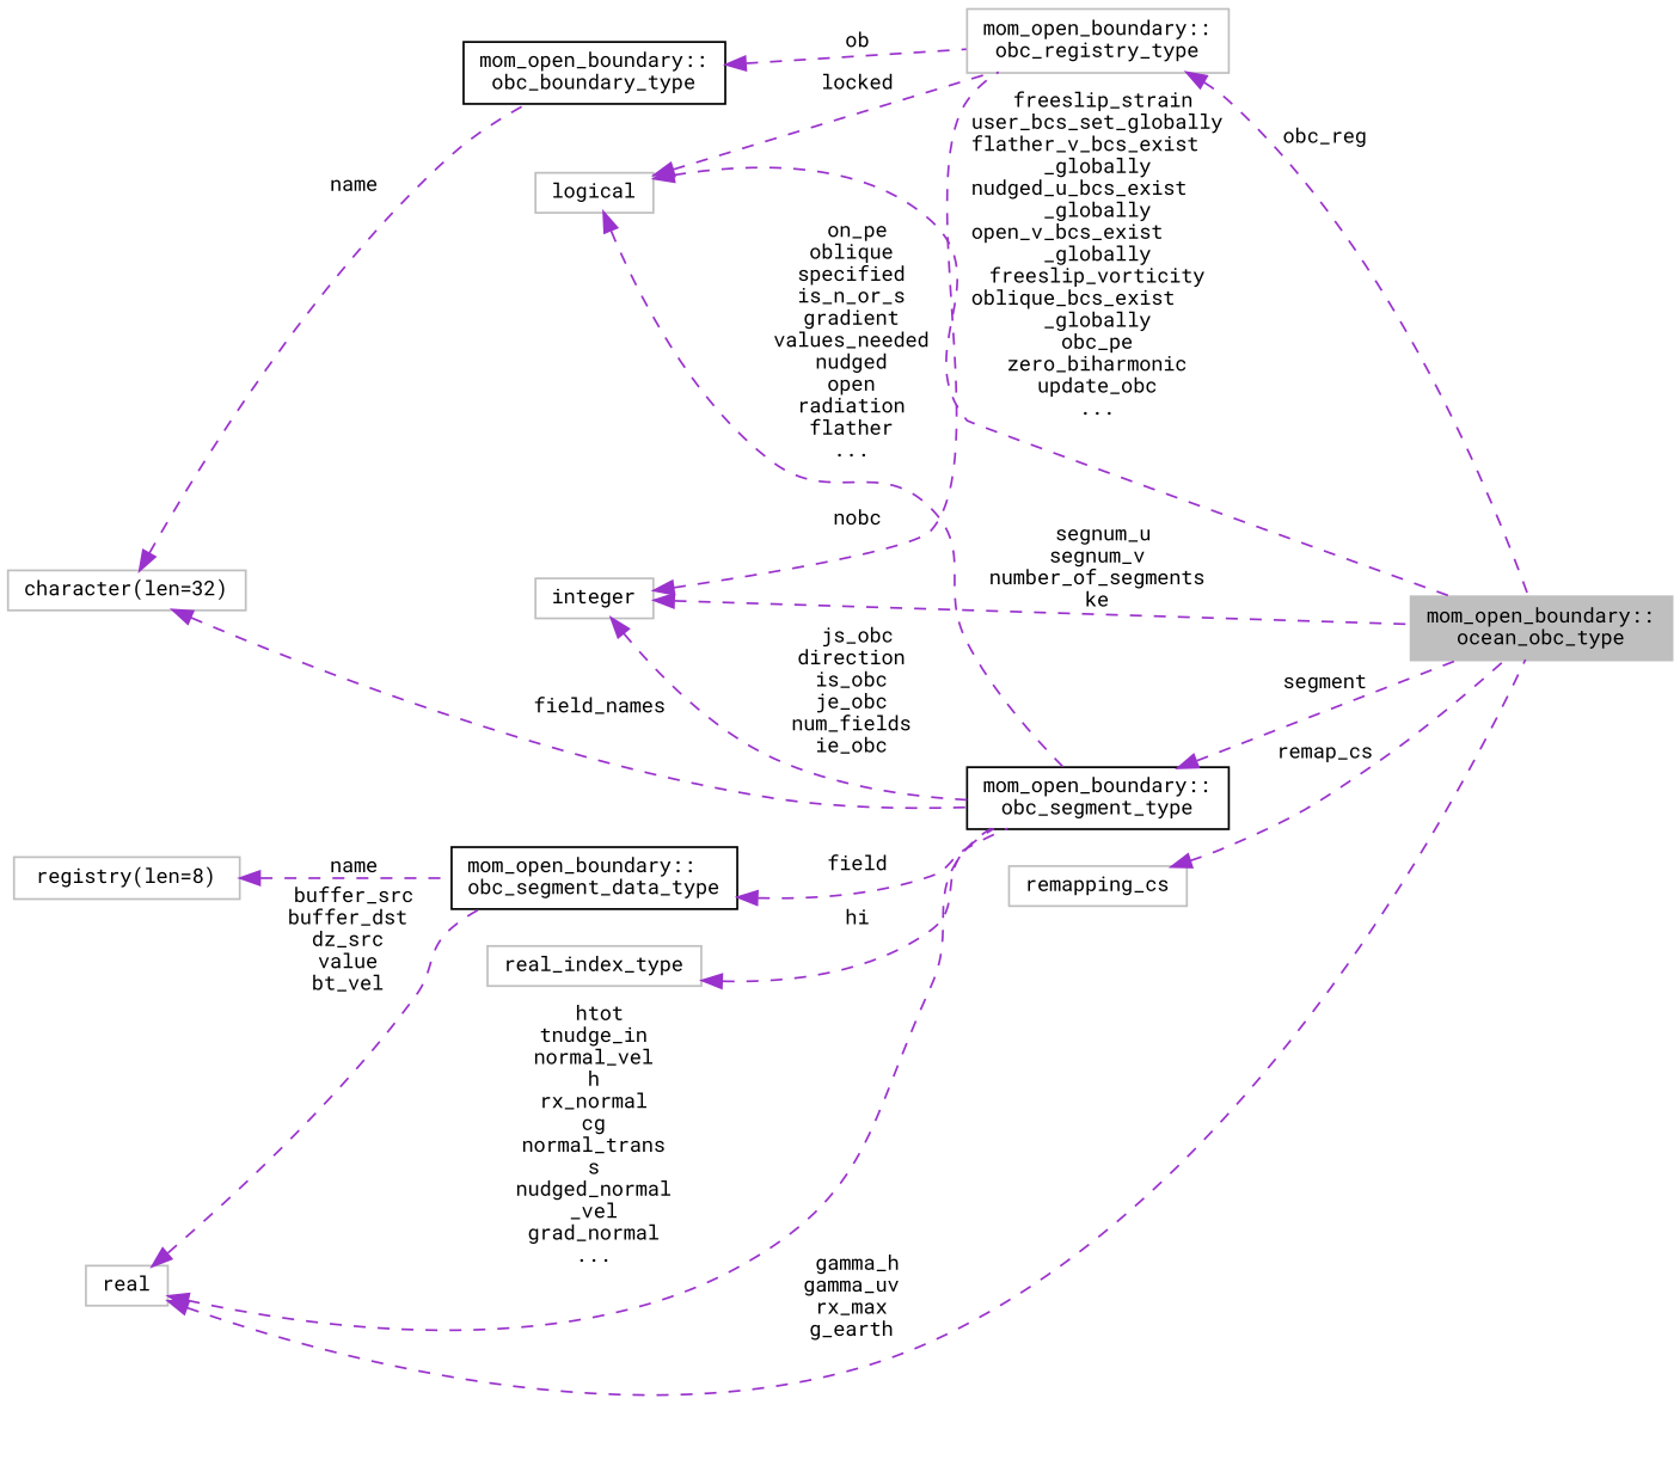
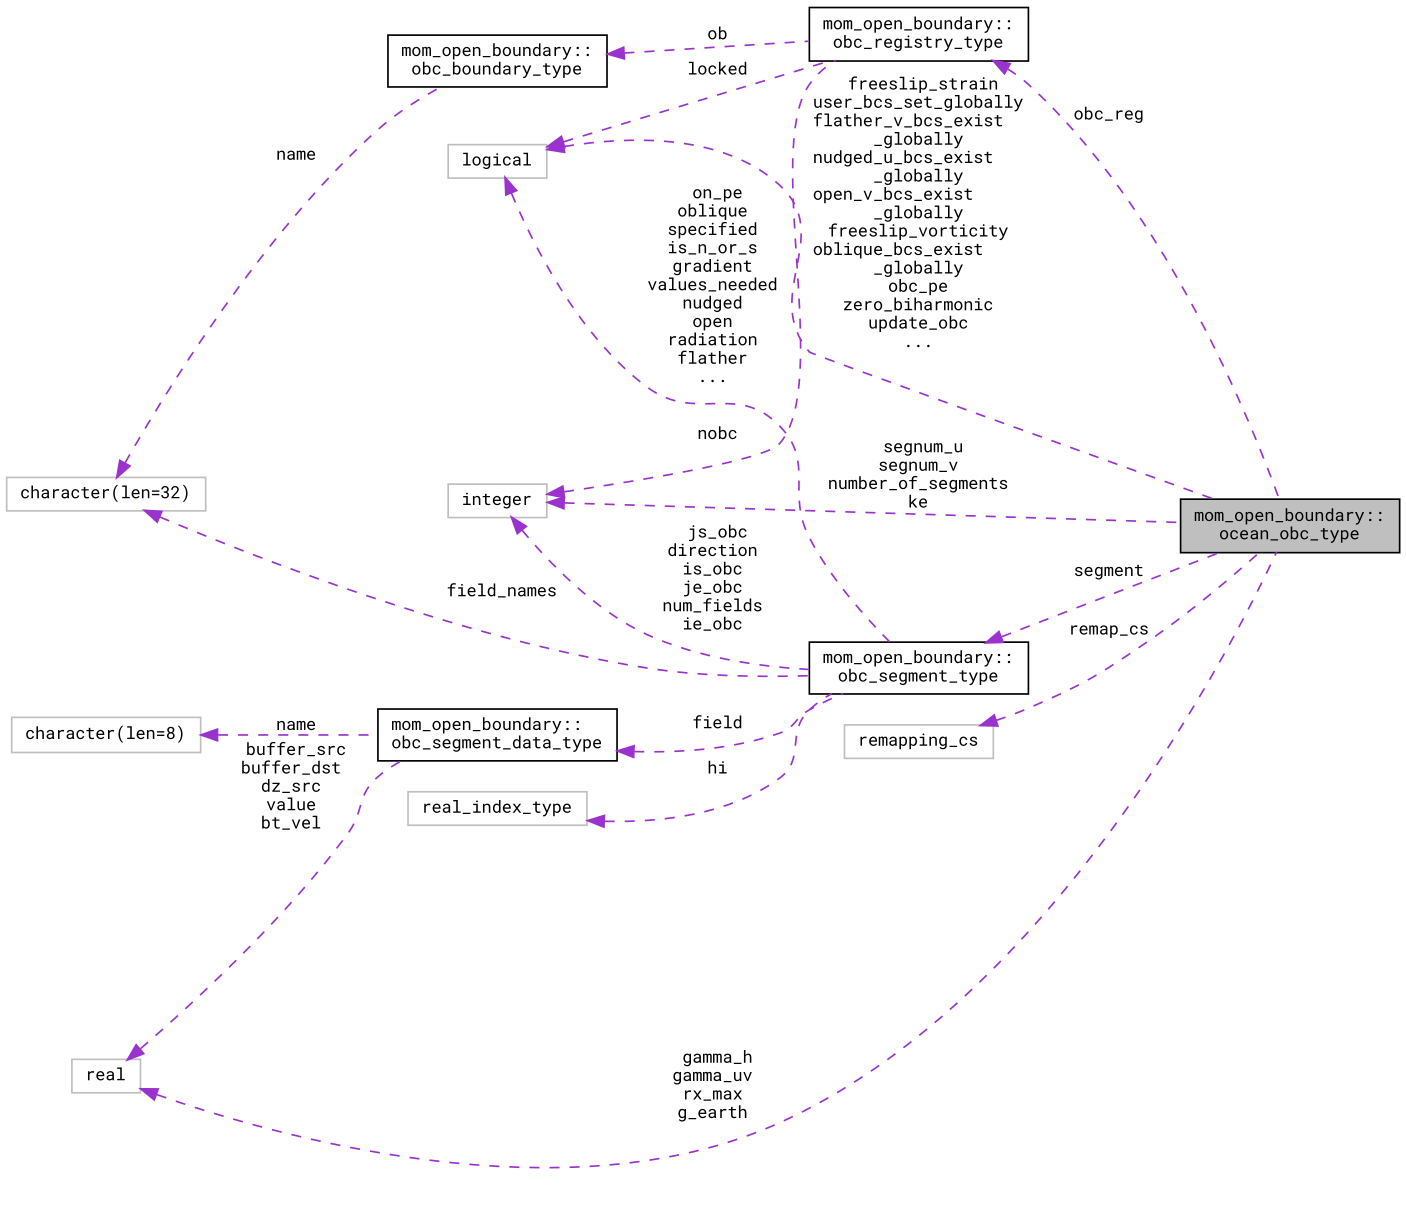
  digraph {
    fontname="Roboto Mono"
    rankdir=LR
    node [color=grey75 fillcolor=white fontname="Roboto Mono" fontsize=10 shape=record style=filled]
    edge [color=darkorchid3 dir=back fontname="Roboto Mono" fontsize=10 labelfontname=Helvetica labelfontsize=10 style=dashed]
-   n1 [fillcolor=grey75 fontcolor=black height=0.2 label="mom_open_boundary::\locean_obc_type" width=0.4]
-   n2 [height=0.2 label="mom_open_boundary::\lobc_registry_type" width=0.4]
+   n1 [color=black fillcolor=grey75 fontcolor=black height=0.2 label="mom_open_boundary::\locean_obc_type" width=0.4]
+   n2 [color=black height=0.2 label="mom_open_boundary::\lobc_registry_type" width=0.4]
    n3 [height=0.2 label=logical width=0.4]
    n4 [color=black height=0.2 label="mom_open_boundary::\lobc_segment_type" width=0.4]
    n5 [color=black height=0.2 label="mom_open_boundary::\lobc_boundary_type" width=0.4]
    n6 [height=0.2 label="character(len=32)" width=0.4]
    n7 [height=0.2 label=integer width=0.4]
    n8 [color=black height=0.2 label="mom_open_boundary::\lobc_segment_data_type" width=0.4]
    n9 [height=0.2 label=remapping_cs width=0.4]
-   n10 [height=0.2 label="registry(len=8)" width=0.4]
+   n10 [height=0.2 label="character(len=8)" width=0.4]
    n11 [height=0.2 label=real width=0.4]
    n12 [height=0.2 label=real_index_type width=0.4]
    n2 -> n1 [label=" obc_reg"]
    n3 -> n1 [label=" freeslip_strain\nuser_bcs_set_globally\nflather_v_bcs_exist\l_globally\nnudged_u_bcs_exist\l_globally\nopen_v_bcs_exist\l_globally\nfreeslip_vorticity\noblique_bcs_exist\l_globally\nobc_pe\nzero_biharmonic\nupdate_obc\n..."]
    n3 -> n2 [label=" locked"]
    n3 -> n4 [label=" on_pe\noblique\nspecified\nis_n_or_s\ngradient\nvalues_needed\nnudged\nopen\nradiation\nflather\n..."]
    n4 -> n1 [label=" segment"]
    n5 -> n2 [label=" ob"]
    n6 -> n4 [label=" field_names"]
    n6 -> n5 [label=" name"]
    n7 -> n1 [label=" segnum_u\nsegnum_v\nnumber_of_segments\nke"]
    n7 -> n2 [label=" nobc"]
    n7 -> n4 [label=" js_obc\ndirection\nis_obc\nje_obc\nnum_fields\nie_obc"]
    n8 -> n4 [label=" field"]
    n9 -> n1 [label=" remap_cs"]
    n10 -> n8 [label=" name"]
    n11 -> n1 [label=" gamma_h\ngamma_uv\nrx_max\ng_earth"]
-   n11 -> n4 [label=" htot\ntnudge_in\nnormal_vel\nh\nrx_normal\ncg\nnormal_trans\ns\nnudged_normal\l_vel\ngrad_normal\n..."]
    n11 -> n8 [label=" buffer_src\nbuffer_dst\ndz_src\nvalue\nbt_vel"]
    n12 -> n4 [label=" hi"]
  }
